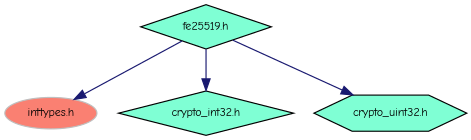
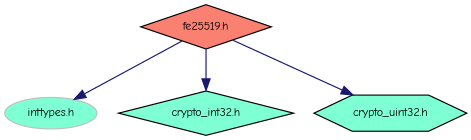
  digraph {
    fontname="Comic Neue"
    node [color=black fillcolor=salmon fontname="Comic Neue" fontsize=10 shape=diamond style=filled]
    edge [color=midnightblue fontname="Comic Neue" fontsize=10 labelfontname=Helvetica labelfontsize=10 style=solid]
-   n1 [fillcolor=aquamarine height=0.2 label="fe25519.h" width=0.4]
-   n2 [color=grey75 height=0.2 label="inttypes.h" shape=ellipse width=0.4]
+   n1 [height=0.2 label="fe25519.h" width=0.4]
+   n2 [color=grey75 fillcolor=aquamarine height=0.2 label="inttypes.h" shape=ellipse width=0.4]
    n3 [fillcolor=aquamarine height=0.2 label="crypto_int32.h" width=0.4]
    n4 [fillcolor=aquamarine height=0.2 label="crypto_uint32.h" shape=hexagon width=0.4]
    n1 -> n2
    n1 -> n3
    n1 -> n4
  }
